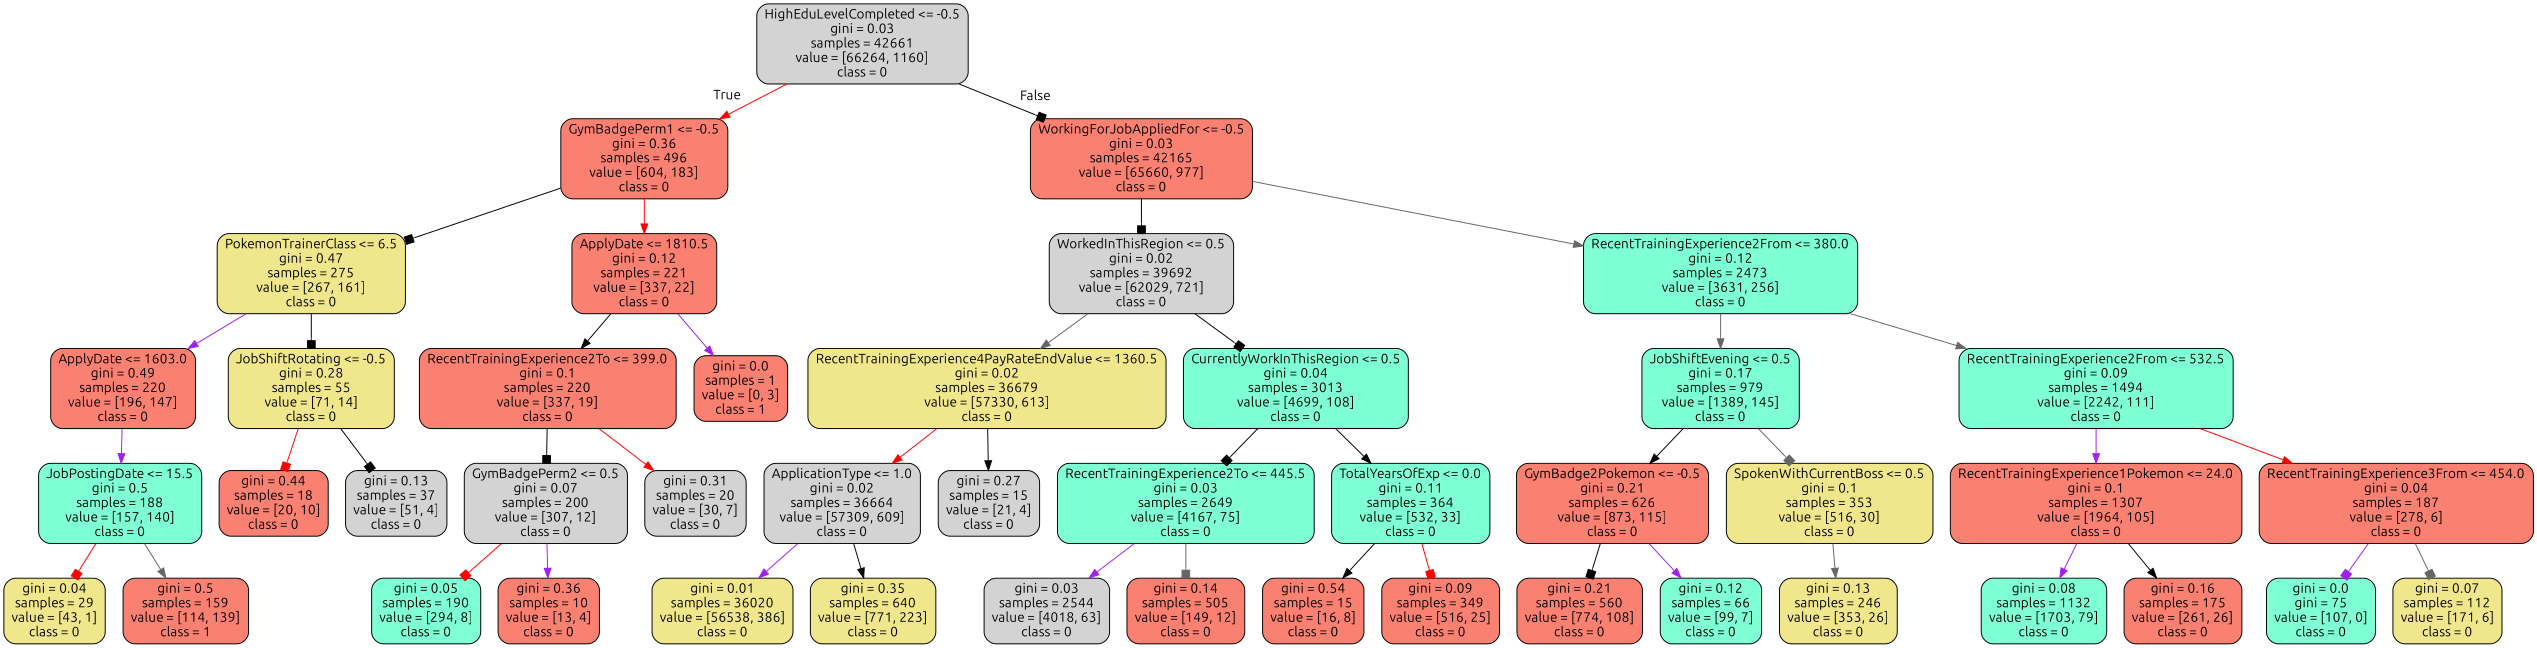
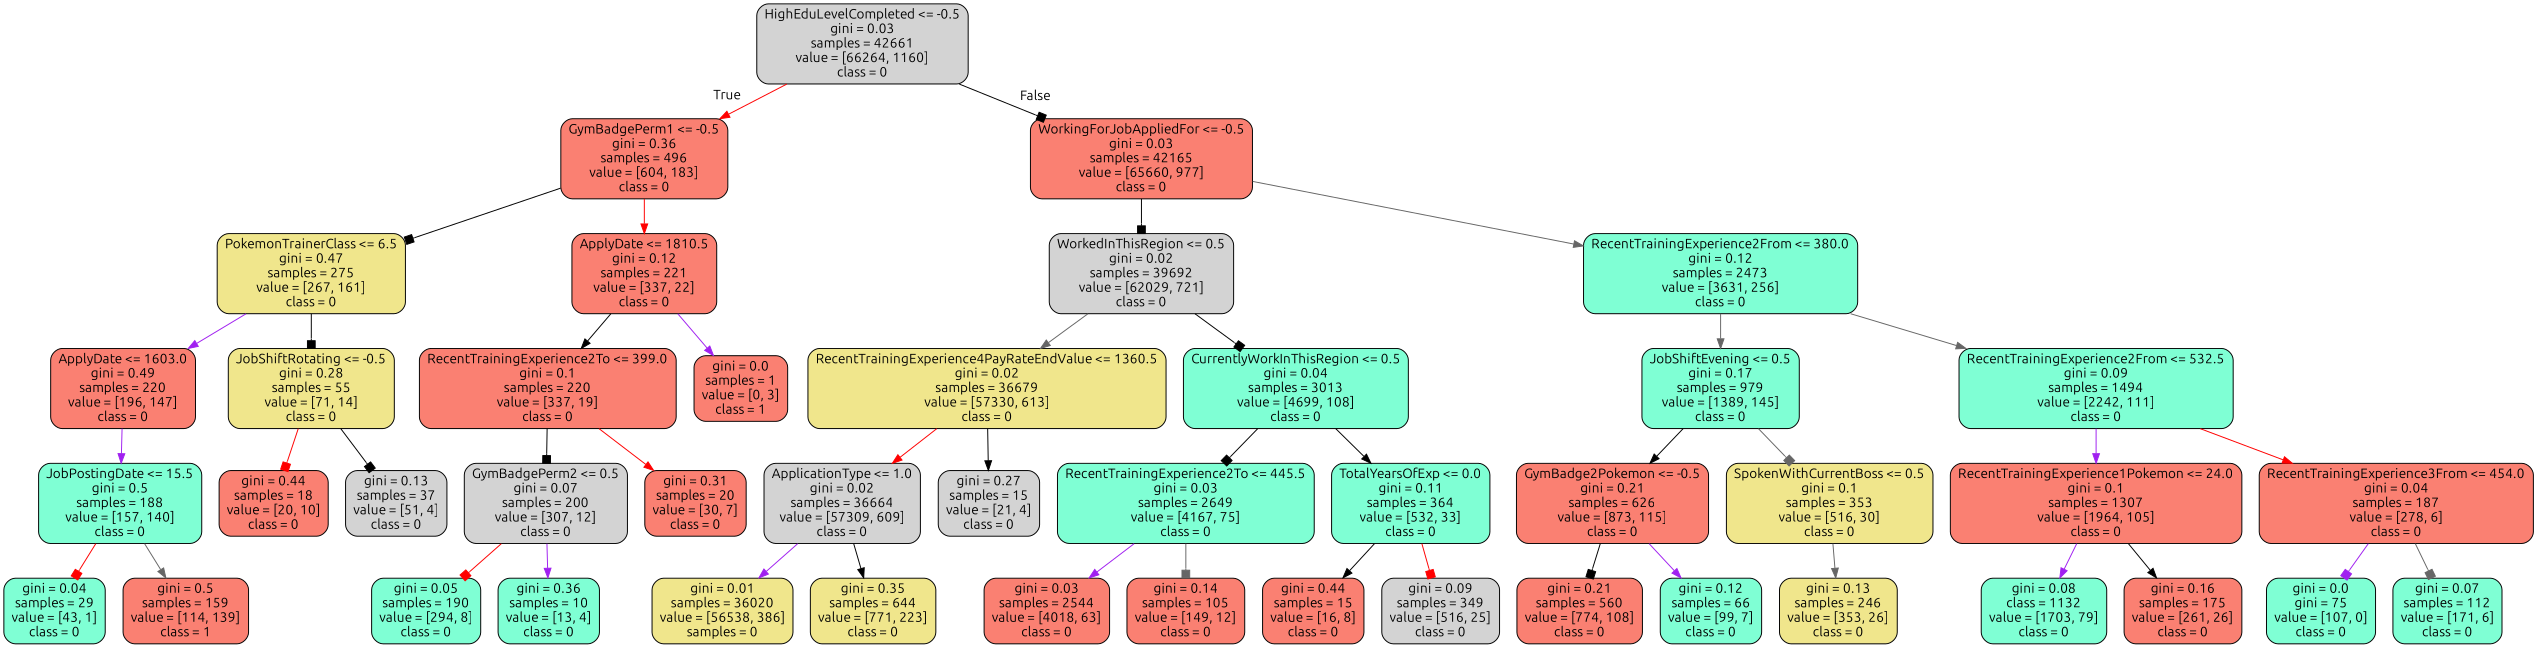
  digraph {
    fontname=Ubuntu
    node [color=black fillcolor=salmon fontname=Ubuntu shape=box style="filled, rounded"]
    edge [arrowhead=normal color=black fontname=Ubuntu]
    n1 [fillcolor=lightgrey label="HighEduLevelCompleted <= -0.5\ngini = 0.03\nsamples = 42661\nvalue = [66264, 1160]\nclass = 0"]
    n2 [label="GymBadgePerm1 <= -0.5\ngini = 0.36\nsamples = 496\nvalue = [604, 183]\nclass = 0"]
    n3 [label="WorkingForJobAppliedFor <= -0.5\ngini = 0.03\nsamples = 42165\nvalue = [65660, 977]\nclass = 0"]
    n4 [fillcolor=khaki label="PokemonTrainerClass <= 6.5\ngini = 0.47\nsamples = 275\nvalue = [267, 161]\nclass = 0"]
    n5 [label="ApplyDate <= 1810.5\ngini = 0.12\nsamples = 221\nvalue = [337, 22]\nclass = 0"]
    n6 [fillcolor=lightgrey label="WorkedInThisRegion <= 0.5\ngini = 0.02\nsamples = 39692\nvalue = [62029, 721]\nclass = 0"]
    n7 [fillcolor=aquamarine label="RecentTrainingExperience2From <= 380.0\ngini = 0.12\nsamples = 2473\nvalue = [3631, 256]\nclass = 0"]
    n8 [label="ApplyDate <= 1603.0\ngini = 0.49\nsamples = 220\nvalue = [196, 147]\nclass = 0"]
    n9 [fillcolor=khaki label="JobShiftRotating <= -0.5\ngini = 0.28\nsamples = 55\nvalue = [71, 14]\nclass = 0"]
    n10 [label="RecentTrainingExperience2To <= 399.0\ngini = 0.1\nsamples = 220\nvalue = [337, 19]\nclass = 0"]
    n11 [label="gini = 0.0\nsamples = 1\nvalue = [0, 3]\nclass = 1"]
    n12 [fillcolor=aquamarine label="JobPostingDate <= 15.5\ngini = 0.5\nsamples = 188\nvalue = [157, 140]\nclass = 0"]
    n13 [label="gini = 0.44\nsamples = 18\nvalue = [20, 10]\nclass = 0"]
    n14 [fillcolor=lightgrey label="gini = 0.13\nsamples = 37\nvalue = [51, 4]\nclass = 0"]
-   n15 [fillcolor=khaki label="gini = 0.04\nsamples = 29\nvalue = [43, 1]\nclass = 0"]
+   n15 [fillcolor=aquamarine label="gini = 0.04\nsamples = 29\nvalue = [43, 1]\nclass = 0"]
    n16 [label="gini = 0.5\nsamples = 159\nvalue = [114, 139]\nclass = 1"]
    n17 [fillcolor=lightgrey label="GymBadgePerm2 <= 0.5\ngini = 0.07\nsamples = 200\nvalue = [307, 12]\nclass = 0"]
-   n18 [fillcolor=lightgrey label="gini = 0.31\nsamples = 20\nvalue = [30, 7]\nclass = 0"]
+   n18 [label="gini = 0.31\nsamples = 20\nvalue = [30, 7]\nclass = 0"]
    n19 [fillcolor=aquamarine label="gini = 0.05\nsamples = 190\nvalue = [294, 8]\nclass = 0"]
-   n20 [label="gini = 0.36\nsamples = 10\nvalue = [13, 4]\nclass = 0"]
+   n20 [fillcolor=aquamarine label="gini = 0.36\nsamples = 10\nvalue = [13, 4]\nclass = 0"]
    n21 [fillcolor=khaki label="RecentTrainingExperience4PayRateEndValue <= 1360.5\ngini = 0.02\nsamples = 36679\nvalue = [57330, 613]\nclass = 0"]
    n22 [fillcolor=aquamarine label="CurrentlyWorkInThisRegion <= 0.5\ngini = 0.04\nsamples = 3013\nvalue = [4699, 108]\nclass = 0"]
    n23 [fillcolor=aquamarine label="JobShiftEvening <= 0.5\ngini = 0.17\nsamples = 979\nvalue = [1389, 145]\nclass = 0"]
    n24 [fillcolor=aquamarine label="RecentTrainingExperience2From <= 532.5\ngini = 0.09\nsamples = 1494\nvalue = [2242, 111]\nclass = 0"]
    n25 [fillcolor=lightgrey label="ApplicationType <= 1.0\ngini = 0.02\nsamples = 36664\nvalue = [57309, 609]\nclass = 0"]
    n26 [fillcolor=lightgrey label="gini = 0.27\nsamples = 15\nvalue = [21, 4]\nclass = 0"]
    n27 [fillcolor=aquamarine label="RecentTrainingExperience2To <= 445.5\ngini = 0.03\nsamples = 2649\nvalue = [4167, 75]\nclass = 0"]
    n28 [fillcolor=aquamarine label="TotalYearsOfExp <= 0.0\ngini = 0.11\nsamples = 364\nvalue = [532, 33]\nclass = 0"]
-   n29 [fillcolor=khaki label="gini = 0.01\nsamples = 36020\nvalue = [56538, 386]\nclass = 0"]
-   n30 [fillcolor=khaki label="gini = 0.35\nsamples = 640\nvalue = [771, 223]\nclass = 0"]
-   n31 [fillcolor=lightgrey label="gini = 0.03\nsamples = 2544\nvalue = [4018, 63]\nclass = 0"]
-   n32 [label="gini = 0.14\nsamples = 505\nvalue = [149, 12]\nclass = 0"]
-   n33 [label="gini = 0.54\nsamples = 15\nvalue = [16, 8]\nclass = 0"]
-   n34 [label="gini = 0.09\nsamples = 349\nvalue = [516, 25]\nclass = 0"]
+   n29 [fillcolor=khaki label="gini = 0.01\nsamples = 36020\nvalue = [56538, 386]\nsamples = 0"]
+   n30 [fillcolor=khaki label="gini = 0.35\nsamples = 644\nvalue = [771, 223]\nclass = 0"]
+   n31 [label="gini = 0.03\nsamples = 2544\nvalue = [4018, 63]\nclass = 0"]
+   n32 [label="gini = 0.14\nsamples = 105\nvalue = [149, 12]\nclass = 0"]
+   n33 [label="gini = 0.44\nsamples = 15\nvalue = [16, 8]\nclass = 0"]
+   n34 [fillcolor=lightgrey label="gini = 0.09\nsamples = 349\nvalue = [516, 25]\nclass = 0"]
    n35 [label="GymBadge2Pokemon <= -0.5\ngini = 0.21\nsamples = 626\nvalue = [873, 115]\nclass = 0"]
    n36 [fillcolor=khaki label="SpokenWithCurrentBoss <= 0.5\ngini = 0.1\nsamples = 353\nvalue = [516, 30]\nclass = 0"]
    n37 [label="RecentTrainingExperience1Pokemon <= 24.0\ngini = 0.1\nsamples = 1307\nvalue = [1964, 105]\nclass = 0"]
    n38 [label="RecentTrainingExperience3From <= 454.0\ngini = 0.04\nsamples = 187\nvalue = [278, 6]\nclass = 0"]
    n39 [label="gini = 0.21\nsamples = 560\nvalue = [774, 108]\nclass = 0"]
    n40 [fillcolor=aquamarine label="gini = 0.12\nsamples = 66\nvalue = [99, 7]\nclass = 0"]
    n41 [fillcolor=khaki label="gini = 0.13\nsamples = 246\nvalue = [353, 26]\nclass = 0"]
-   n42 [fillcolor=aquamarine label="gini = 0.08\nsamples = 1132\nvalue = [1703, 79]\nclass = 0"]
+   n42 [fillcolor=aquamarine label="gini = 0.08\nclass = 1132\nvalue = [1703, 79]\nclass = 0"]
    n43 [label="gini = 0.16\nsamples = 175\nvalue = [261, 26]\nclass = 0"]
    n44 [fillcolor=aquamarine label="gini = 0.0\ngini = 75\nvalue = [107, 0]\nclass = 0"]
-   n45 [fillcolor=khaki label="gini = 0.07\nsamples = 112\nvalue = [171, 6]\nclass = 0"]
+   n45 [fillcolor=aquamarine label="gini = 0.07\nsamples = 112\nvalue = [171, 6]\nclass = 0"]
    n1 -> n2 [color=red headlabel=True labelangle=45 labeldistance=2.5]
    n1 -> n3 [arrowhead=box headlabel=False labelangle=-45 labeldistance=2.5]
    n2 -> n4 [arrowhead=box]
    n2 -> n5 [color=red]
    n3 -> n6 [arrowhead=box]
    n3 -> n7 [color=gray40]
    n4 -> n8 [color=purple]
    n4 -> n9 [arrowhead=box]
    n5 -> n10
    n5 -> n11 [color=purple]
    n6 -> n21 [color=gray40]
    n6 -> n22 [arrowhead=box]
    n7 -> n23 [color=gray40]
    n7 -> n24 [color=gray40]
    n8 -> n12 [color=purple]
    n9 -> n13 [arrowhead=box color=red]
    n9 -> n14 [arrowhead=box]
    n10 -> n17 [arrowhead=box]
    n10 -> n18 [color=red]
    n12 -> n15 [arrowhead=box color=red]
    n12 -> n16 [color=gray40]
    n17 -> n19 [arrowhead=box color=red]
    n17 -> n20 [color=purple]
    n21 -> n25 [color=red]
    n21 -> n26
    n22 -> n27 [arrowhead=box]
    n22 -> n28
    n23 -> n35
    n23 -> n36 [arrowhead=box color=gray40]
    n24 -> n37 [color=purple]
    n24 -> n38 [color=red]
    n25 -> n29 [color=purple]
    n25 -> n30
    n27 -> n31 [color=purple]
    n27 -> n32 [arrowhead=box color=gray40]
    n28 -> n33
    n28 -> n34 [arrowhead=box color=red]
    n35 -> n39 [arrowhead=box]
    n35 -> n40 [color=purple]
    n36 -> n41 [color=gray40]
    n37 -> n42 [color=purple]
    n37 -> n43
    n38 -> n44 [arrowhead=box color=purple]
    n38 -> n45 [arrowhead=box color=gray40]
  }
